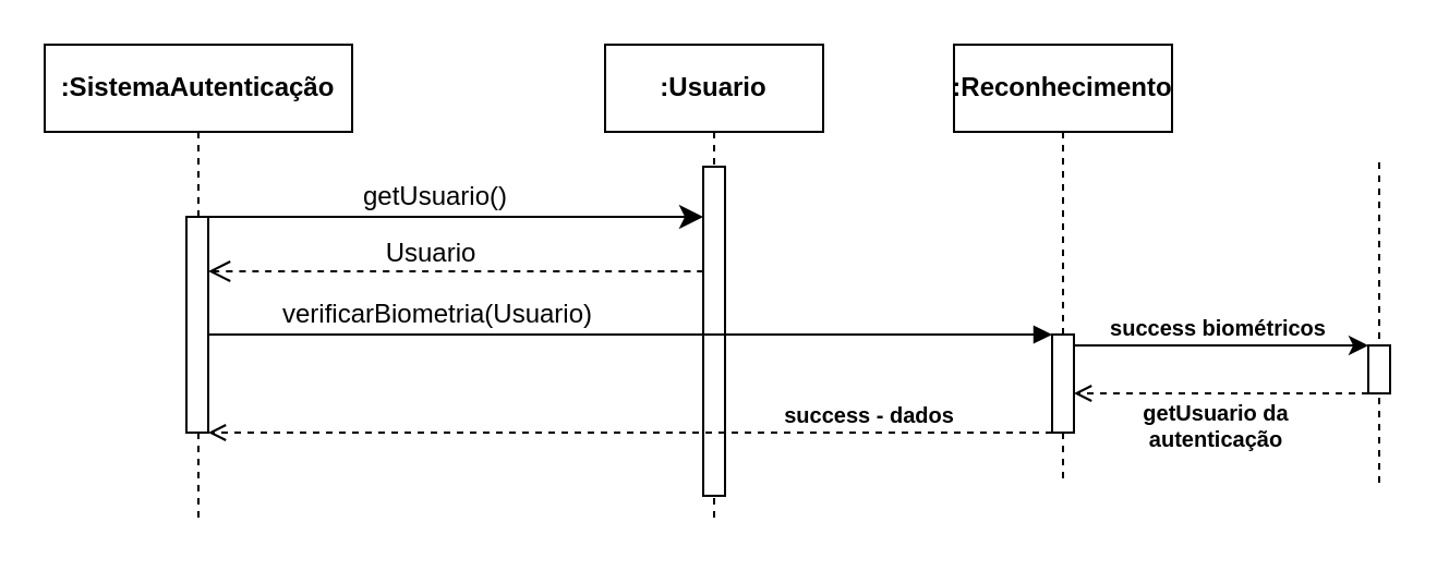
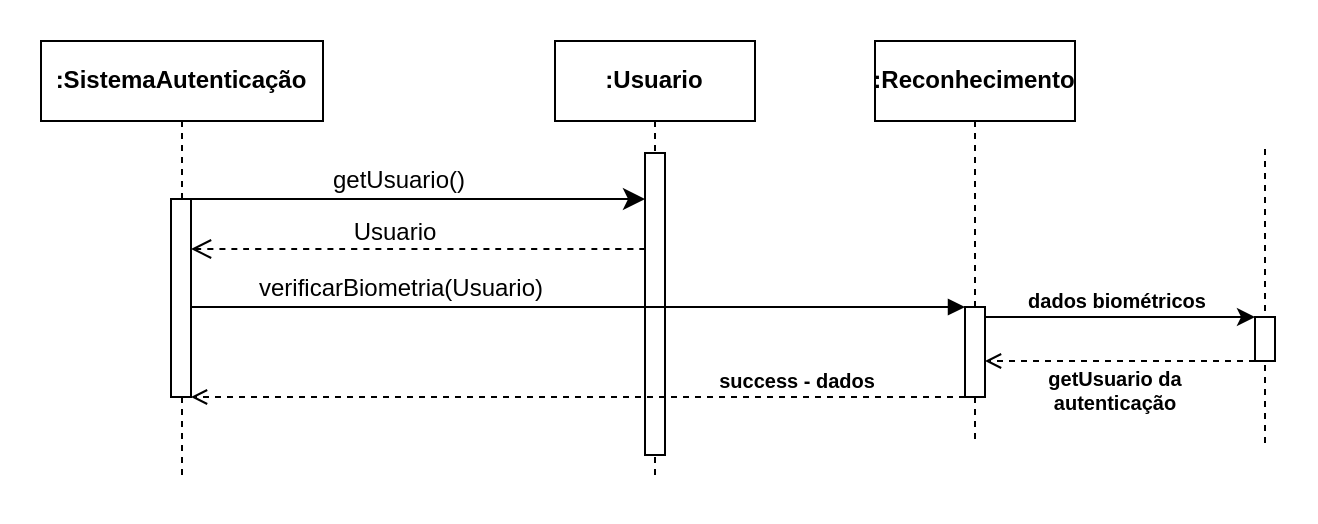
  <mxCell id="0" />
  <mxCell id="1" parent="0" />
  <mxCell id="2" value="" style="endArrow=none;dashed=1;html=1;rounded=0;" parent="1" edge="1"><mxGeometry width="50" height="50" relative="1" as="geometry"><mxPoint x="632" y="221" as="sourcePoint" /><mxPoint x="632" y="71" as="targetPoint" /></mxGeometry></mxCell>
  <mxCell id="3" value="&lt;b&gt;:Usuario&lt;/b&gt;" style="shape=umlLifeline;perimeter=lifelinePerimeter;whiteSpace=wrap;html=1;container=0;dropTarget=0;collapsible=0;recursiveResize=0;outlineConnect=0;portConstraint=eastwest;newEdgeStyle={&quot;edgeStyle&quot;:&quot;elbowEdgeStyle&quot;,&quot;elbow&quot;:&quot;vertical&quot;,&quot;curved&quot;:0,&quot;rounded&quot;:0};" parent="1" vertex="1"><mxGeometry x="277" y="20" width="100" height="220" as="geometry" /></mxCell>
  <mxCell id="4" value="" style="html=1;points=[];perimeter=orthogonalPerimeter;outlineConnect=0;targetShapes=umlLifeline;portConstraint=eastwest;newEdgeStyle={&quot;edgeStyle&quot;:&quot;elbowEdgeStyle&quot;,&quot;elbow&quot;:&quot;vertical&quot;,&quot;curved&quot;:0,&quot;rounded&quot;:0};" parent="3" vertex="1"><mxGeometry x="45" y="56" width="10" height="151" as="geometry" /></mxCell>
  <mxCell id="5" value="&lt;b&gt;:Reconhecimento&lt;/b&gt;" style="shape=umlLifeline;perimeter=lifelinePerimeter;whiteSpace=wrap;html=1;container=0;dropTarget=0;collapsible=0;recursiveResize=0;outlineConnect=0;portConstraint=eastwest;newEdgeStyle={&quot;edgeStyle&quot;:&quot;elbowEdgeStyle&quot;,&quot;elbow&quot;:&quot;vertical&quot;,&quot;curved&quot;:0,&quot;rounded&quot;:0};" parent="1" vertex="1"><mxGeometry x="437" y="20" width="100" height="200" as="geometry" /></mxCell>
  <mxCell id="6" value="" style="html=1;points=[];perimeter=orthogonalPerimeter;outlineConnect=0;targetShapes=umlLifeline;portConstraint=eastwest;newEdgeStyle={&quot;edgeStyle&quot;:&quot;elbowEdgeStyle&quot;,&quot;elbow&quot;:&quot;vertical&quot;,&quot;curved&quot;:0,&quot;rounded&quot;:0};" parent="5" vertex="1"><mxGeometry x="45" y="133" width="10" height="45" as="geometry" /></mxCell>
  <mxCell id="7" value="" style="html=1;verticalAlign=bottom;endArrow=block;edgeStyle=elbowEdgeStyle;elbow=vertical;curved=0;rounded=0;" parent="1" edge="1"><mxGeometry x="-0.001" relative="1" as="geometry"><mxPoint x="95" y="153" as="sourcePoint" /><Array as="points"><mxPoint x="296" y="153" /><mxPoint x="179" y="148" /></Array><mxPoint as="offset" /><mxPoint x="482" y="153" as="targetPoint" /></mxGeometry></mxCell>
  <mxCell id="8" value="verificarBiometria(Usuario)" style="edgeLabel;html=1;align=center;verticalAlign=middle;resizable=0;points=[];fontSize=12;fontFamily=Helvetica;fontColor=default;autosize=1;fillColor=none;gradientColor=none;" parent="7" vertex="1" connectable="0"><mxGeometry x="-0.479" y="1" width="160" height="26" relative="1" as="geometry"><mxPoint x="-76" y="-21" as="offset" /></mxGeometry></mxCell>
  <mxCell id="9" value="" style="html=1;verticalAlign=bottom;endArrow=open;edgeStyle=elbowEdgeStyle;elbow=vertical;curved=0;rounded=0;dashed=1;endFill=0;" parent="1" edge="1"><mxGeometry relative="1" as="geometry"><mxPoint x="482" y="198" as="sourcePoint" /><Array as="points"><mxPoint x="330" y="198" /></Array><mxPoint x="95" y="198" as="targetPoint" /></mxGeometry></mxCell>
  <mxCell id="10" value="" style="rounded=0;whiteSpace=wrap;html=1;" parent="1" vertex="1"><mxGeometry x="627" y="158" width="10" height="22" as="geometry" /></mxCell>
  <mxCell id="11" value="" style="endArrow=classic;html=1;rounded=0;entryX=0;entryY=0;entryDx=0;entryDy=0;" parent="1" edge="1"><mxGeometry width="50" height="50" relative="1" as="geometry"><mxPoint x="492" y="158" as="sourcePoint" /><mxPoint x="627" y="158" as="targetPoint" /></mxGeometry></mxCell>
  <mxCell id="12" value="" style="endArrow=open;html=1;rounded=0;exitX=0;exitY=1;exitDx=0;exitDy=0;dashed=1;endFill=0;" parent="1" source="10" target="6" edge="1"><mxGeometry width="50" height="50" relative="1" as="geometry"><mxPoint x="537" y="150" as="sourcePoint" /><mxPoint x="547" y="200" as="targetPoint" /></mxGeometry></mxCell>
- <mxCell id="13" value="success biométricos" style="text;html=1;align=center;verticalAlign=middle;resizable=0;points=[];autosize=1;strokeColor=none;fillColor=none;fontSize=10;fontStyle=1" parent="1" vertex="1"><mxGeometry x="508" y="135" width="100" height="30" as="geometry" /></mxCell>
+ <mxCell id="13" value="dados biométricos" style="text;html=1;align=center;verticalAlign=middle;resizable=0;points=[];autosize=1;strokeColor=none;fillColor=none;fontSize=10;fontStyle=1" parent="1" vertex="1"><mxGeometry x="508" y="135" width="100" height="30" as="geometry" /></mxCell>
  <mxCell id="14" value="getUsuario da&lt;div style=&quot;font-size: 10px;&quot;&gt;autenticação&lt;/div&gt;" style="text;html=1;align=center;verticalAlign=middle;resizable=0;points=[];autosize=1;strokeColor=none;fillColor=none;fontSize=10;fontStyle=1" parent="1" vertex="1"><mxGeometry x="517" y="175" width="80" height="40" as="geometry" /></mxCell>
  <mxCell id="15" value="success - dados" style="text;html=1;align=center;verticalAlign=middle;resizable=0;points=[];autosize=1;strokeColor=none;fillColor=none;fontSize=10;fontStyle=1" parent="1" vertex="1"><mxGeometry x="348" y="178" width="99" height="24" as="geometry" /></mxCell>
  <mxCell id="16" value="&lt;b&gt;:SistemaAutenticação&lt;/b&gt;" style="shape=umlLifeline;perimeter=lifelinePerimeter;whiteSpace=wrap;html=1;container=0;dropTarget=0;collapsible=0;recursiveResize=0;outlineConnect=0;portConstraint=eastwest;newEdgeStyle={&quot;edgeStyle&quot;:&quot;elbowEdgeStyle&quot;,&quot;elbow&quot;:&quot;vertical&quot;,&quot;curved&quot;:0,&quot;rounded&quot;:0};" parent="1" vertex="1"><mxGeometry x="20" y="20" width="141" height="220" as="geometry" /></mxCell>
  <mxCell id="17" value="" style="html=1;points=[];perimeter=orthogonalPerimeter;outlineConnect=0;targetShapes=umlLifeline;portConstraint=eastwest;newEdgeStyle={&quot;edgeStyle&quot;:&quot;elbowEdgeStyle&quot;,&quot;elbow&quot;:&quot;vertical&quot;,&quot;curved&quot;:0,&quot;rounded&quot;:0};" parent="16" vertex="1"><mxGeometry x="65" y="79" width="10" height="99" as="geometry" /></mxCell>
  <mxCell id="18" value="" style="endArrow=classic;html=1;rounded=0;fontFamily=Helvetica;fontSize=12;fontColor=default;autosize=1;resizable=0;startSize=8;endSize=8;curved=1;" parent="1" target="4" edge="1"><mxGeometry width="50" height="50" relative="1" as="geometry"><mxPoint x="95" y="99" as="sourcePoint" /><mxPoint x="326.5" y="99" as="targetPoint" /></mxGeometry></mxCell>
  <mxCell id="19" value="getUsuario()" style="edgeLabel;html=1;align=center;verticalAlign=middle;resizable=0;points=[];fontSize=12;fontFamily=Helvetica;fontColor=default;autosize=1;fillColor=none;gradientColor=none;" parent="18" vertex="1" connectable="0"><mxGeometry x="-0.094" y="1" width="84" height="26" relative="1" as="geometry"><mxPoint x="-41" y="-21" as="offset" /></mxGeometry></mxCell>
  <mxCell id="20" value="" style="endArrow=open;html=1;rounded=0;fontFamily=Helvetica;fontSize=12;fontColor=default;autosize=1;resizable=0;startSize=8;endSize=8;curved=1;dashed=1;endFill=0;" parent="1" edge="1"><mxGeometry width="50" height="50" relative="1" as="geometry"><mxPoint x="322" y="124" as="sourcePoint" /><mxPoint x="95" y="124" as="targetPoint" /></mxGeometry></mxCell>
  <mxCell id="21" value="Usuario" style="edgeLabel;html=1;align=center;verticalAlign=middle;resizable=0;points=[];fontSize=12;fontFamily=Helvetica;fontColor=default;autosize=1;fillColor=none;gradientColor=none;" parent="20" vertex="1" connectable="0"><mxGeometry x="0.126" width="59" height="26" relative="1" as="geometry"><mxPoint x="-27" y="-21" as="offset" /></mxGeometry></mxCell>
